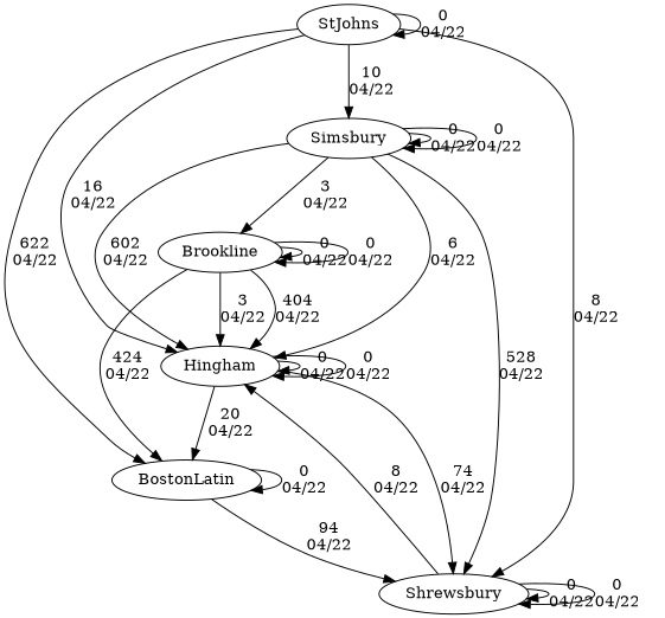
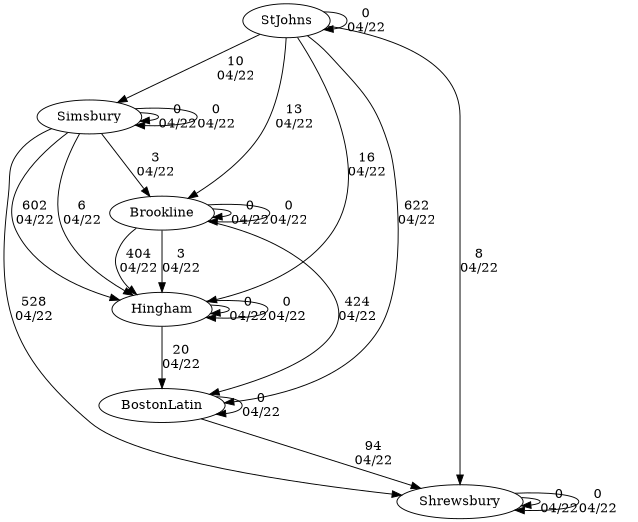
  digraph {
    edge [random=random weight=100]
    Hingham
    Shrewsbury
    BostonLatin
    Brookline
    Simsbury
    StJohns
    Hingham -> Hingham [label="0\n04/22"]
    Hingham -> Hingham [label="0\n04/22"]
-   Hingham -> Shrewsbury [label="74\n04/22" weight=26]
    Hingham -> BostonLatin [label="20\n04/22" weight=80]
-   Shrewsbury -> Hingham [label="8\n04/22" weight=92]
    Shrewsbury -> Shrewsbury [label="0\n04/22"]
    Shrewsbury -> Shrewsbury [label="0\n04/22"]
    BostonLatin -> Shrewsbury [label="94\n04/22" weight=6]
    BostonLatin -> BostonLatin [label="0\n04/22"]
    Brookline -> Hingham [label="3\n04/22" weight=97]
    Brookline -> Hingham [label="404\n04/22" weight=-304]
    Brookline -> BostonLatin [label="424\n04/22" weight=-324]
    Brookline -> Brookline [label="0\n04/22"]
    Brookline -> Brookline [label="0\n04/22"]
    Simsbury -> Hingham [label="6\n04/22" weight=94]
    Simsbury -> Hingham [label="602\n04/22" weight=-502]
    Simsbury -> Shrewsbury [label="528\n04/22" weight=-428]
    Simsbury -> Brookline [label="3\n04/22" weight=97]
    Simsbury -> Simsbury [label="0\n04/22"]
    Simsbury -> Simsbury [label="0\n04/22"]
    StJohns -> Hingham [label="16\n04/22" weight=84]
    StJohns -> Shrewsbury [label="8\n04/22" weight=92]
    StJohns -> BostonLatin [label="622\n04/22" weight=-522]
+   StJohns -> Brookline [label="13\n04/22" weight=87]
    StJohns -> Simsbury [label="10\n04/22" weight=90]
    StJohns -> StJohns [label="0\n04/22"]
  }
